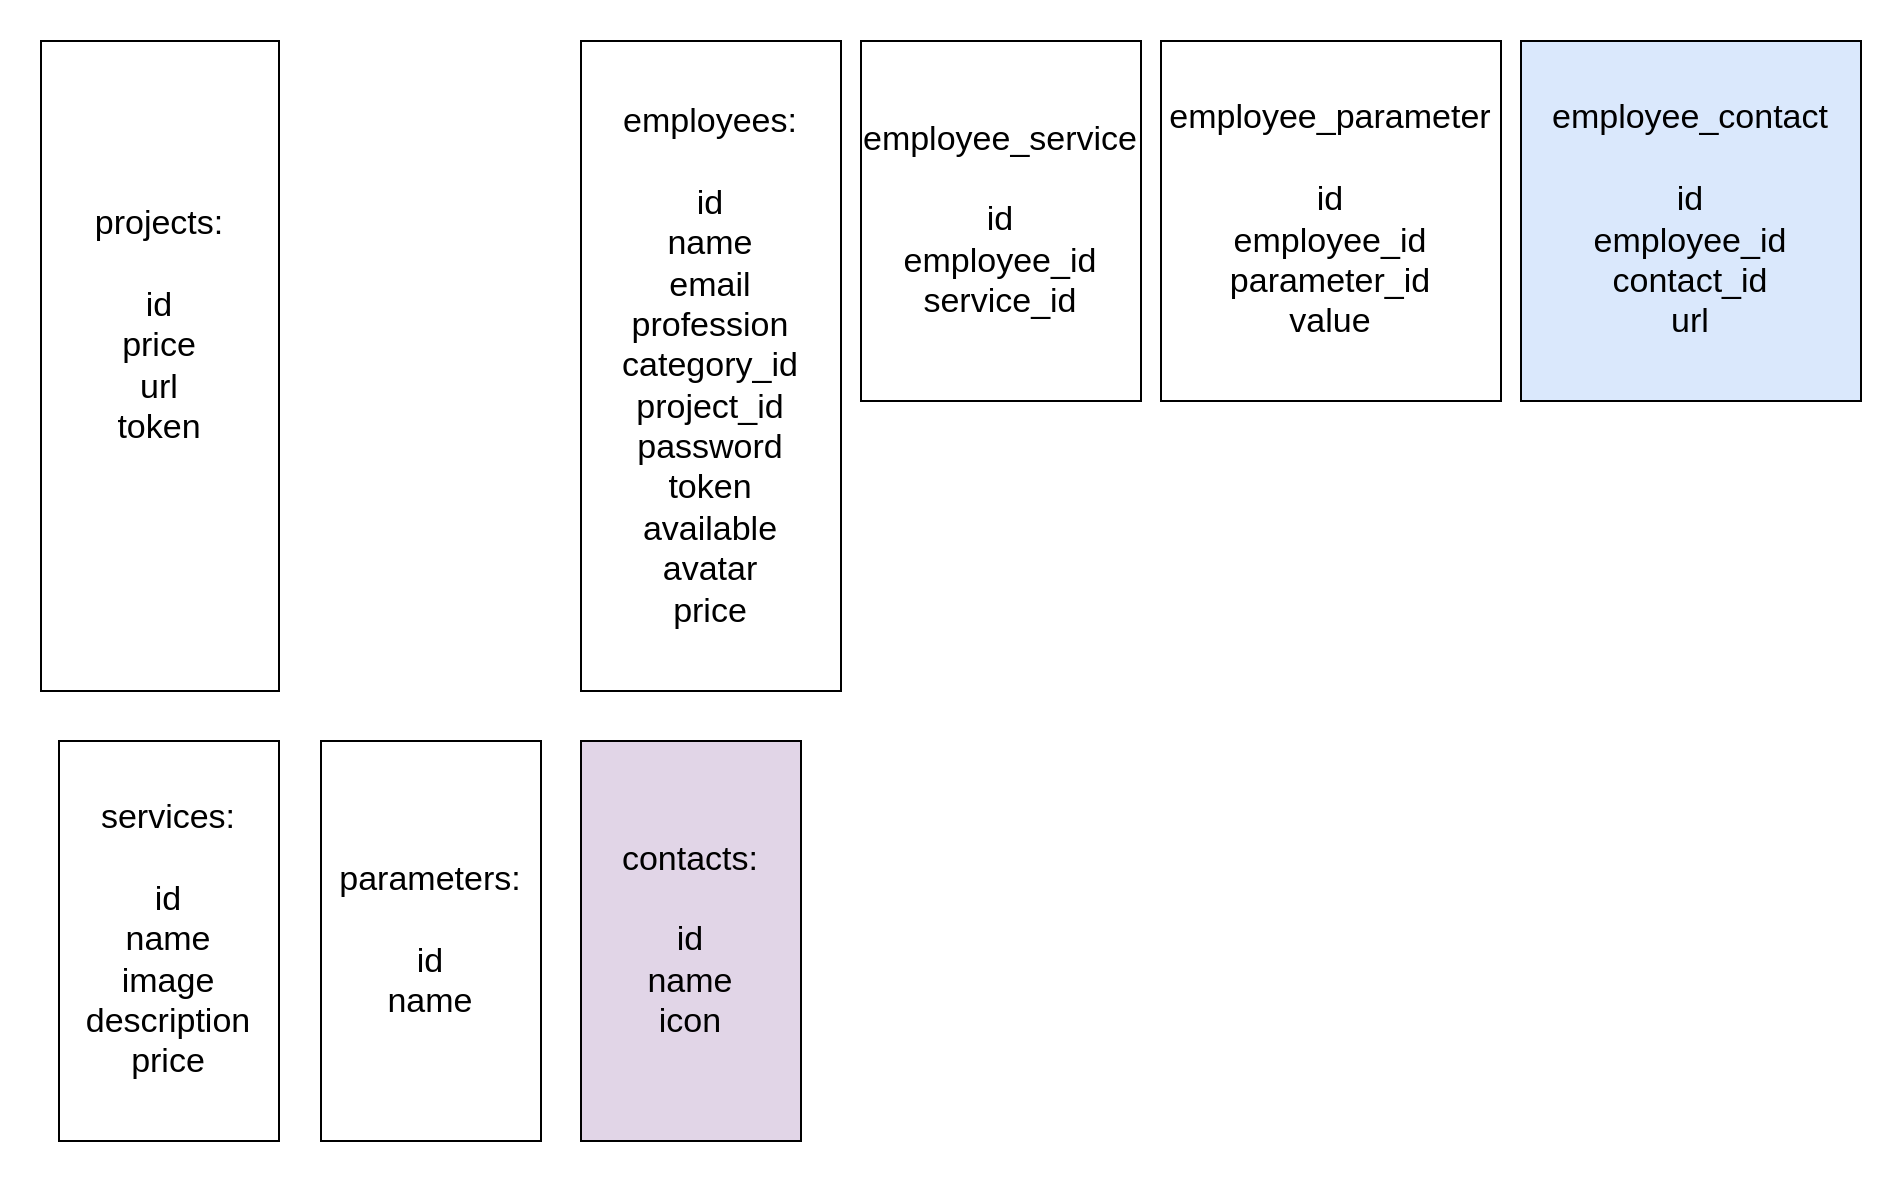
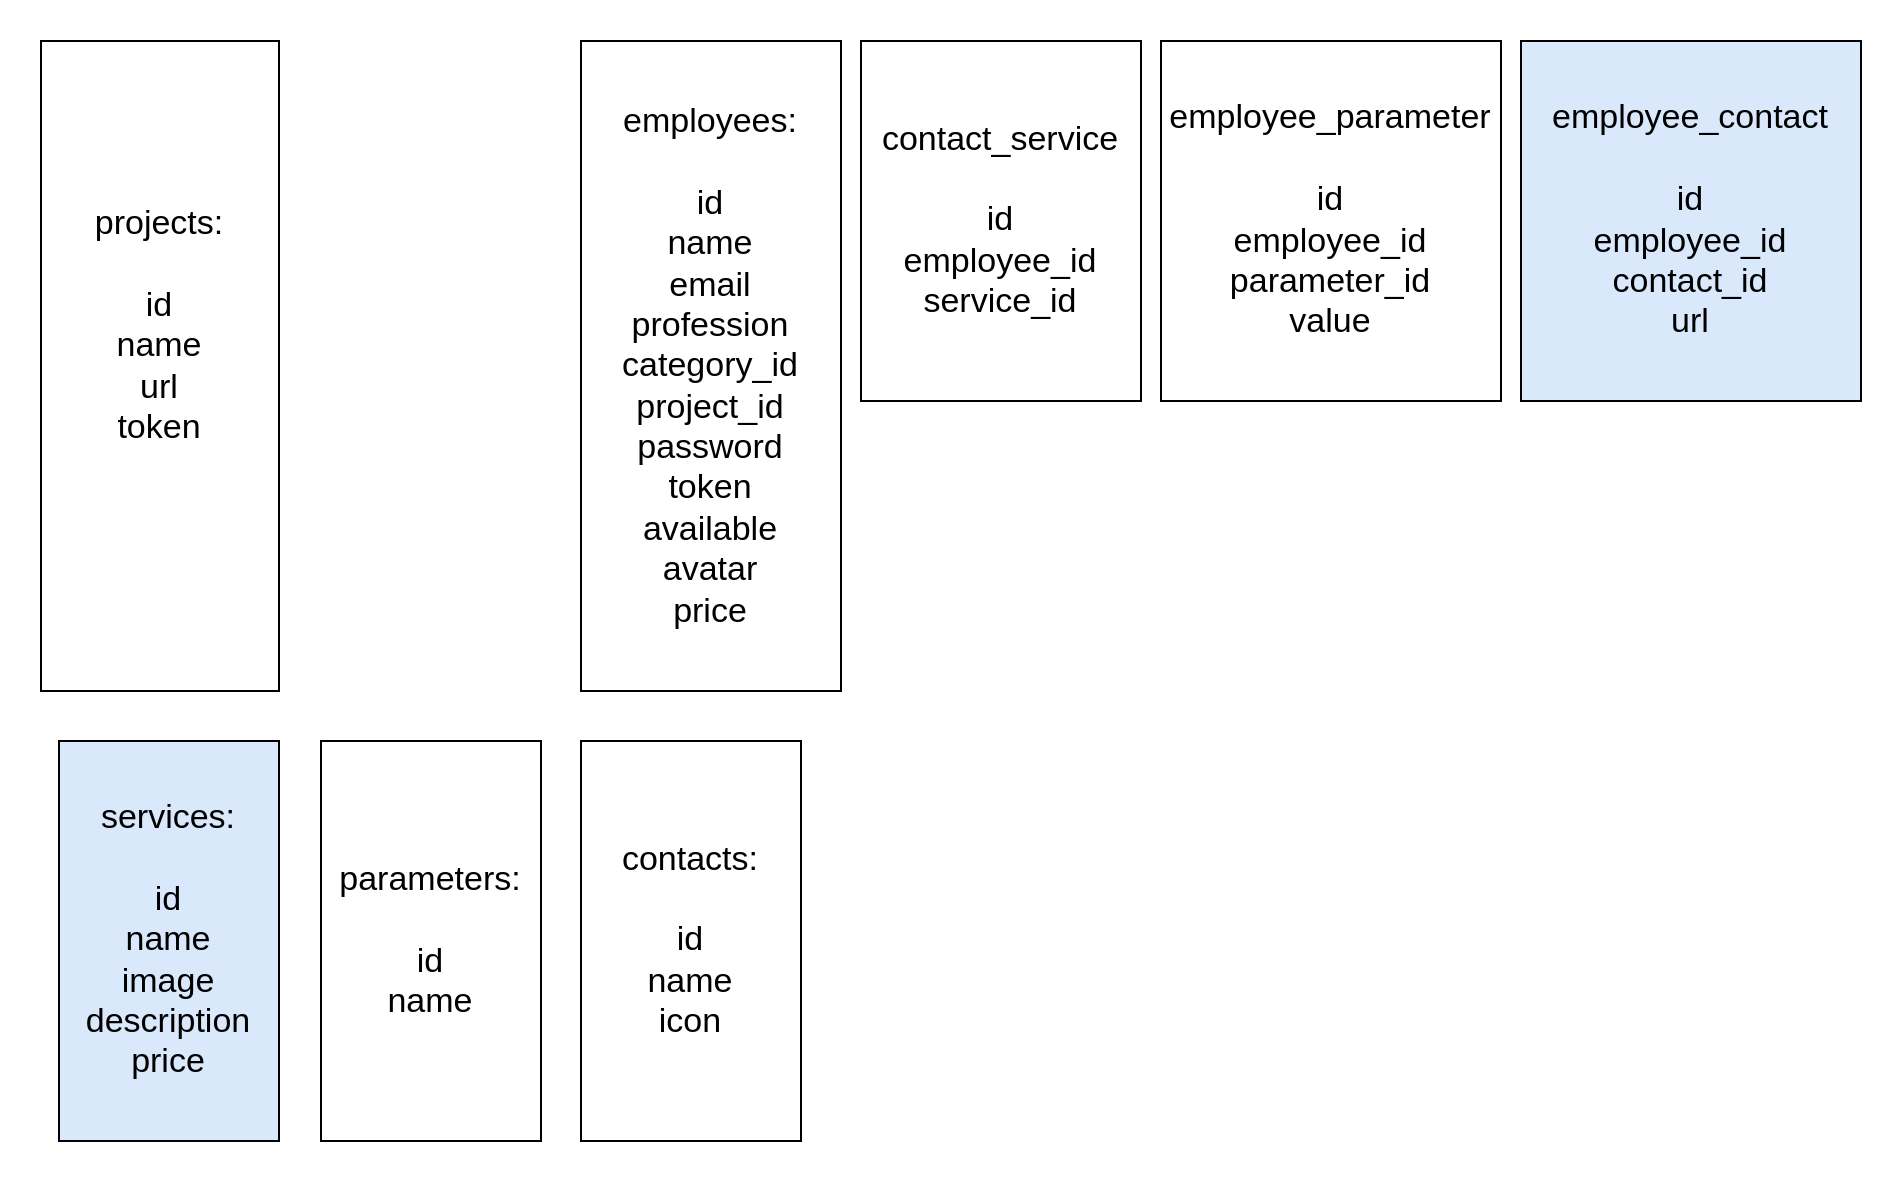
  <mxCell id="0" />
  <mxCell id="1" parent="0" />
- <mxCell id="2" value="&lt;font style=&quot;font-size: 17px;&quot;&gt;projects:&lt;br&gt;&lt;br&gt;id&lt;br&gt;price&lt;br&gt;url&lt;br&gt;token&lt;br&gt;&lt;br&gt;&lt;br&gt;&lt;/font&gt;" style="rounded=0;whiteSpace=wrap;html=1;" vertex="1" parent="1"><mxGeometry y="20" width="119" height="325" as="geometry" x="20" /></mxCell>
+ <mxCell id="2" value="&lt;font style=&quot;font-size: 17px;&quot;&gt;projects:&lt;br&gt;&lt;br&gt;id&lt;br&gt;name&lt;br&gt;url&lt;br&gt;token&lt;br&gt;&lt;br&gt;&lt;br&gt;&lt;/font&gt;" style="rounded=0;whiteSpace=wrap;html=1;" vertex="1" parent="1"><mxGeometry y="20" width="119" height="325" as="geometry" x="20" /></mxCell>
  <mxCell id="3" value="employees:&lt;br&gt;&lt;br&gt;id&lt;br&gt;name&lt;br&gt;email&lt;br&gt;profession&lt;br&gt;category_id&lt;br&gt;project_id&lt;br&gt;password&lt;br&gt;token&lt;br&gt;available&lt;br&gt;avatar&lt;br&gt;price" style="rounded=0;whiteSpace=wrap;html=1;fontSize=17;" vertex="1" parent="1"><mxGeometry x="290" y="20" width="130" height="325" as="geometry" /></mxCell>
- <mxCell id="4" value="services:&lt;br&gt;&lt;br&gt;id&lt;br&gt;name&lt;br&gt;image&lt;br&gt;description&lt;br&gt;price" style="whiteSpace=wrap;html=1;fontSize=17;" vertex="1" parent="1"><mxGeometry x="29" y="370" width="110" height="200" as="geometry" /></mxCell>
+ <mxCell id="4" value="services:&lt;br&gt;&lt;br&gt;id&lt;br&gt;name&lt;br&gt;image&lt;br&gt;description&lt;br&gt;price" style="whiteSpace=wrap;html=1;fontSize=17;fillColor=#dae8fc;" vertex="1" parent="1"><mxGeometry x="29" y="370" width="110" height="200" as="geometry" /></mxCell>
  <mxCell id="5" value="parameters:&lt;br&gt;&lt;span style=&quot;color: rgba(0, 0, 0, 0); font-family: monospace; font-size: 0px; text-align: start;&quot;&gt;%3CmxGraphModel%3E%3Croot%3E%3CmxCell%20id%3D%220%22%2F%3E%3CmxCell%20id%3D%221%22%20parent%3D%220%22%2F%3E%3CmxCell%20id%3D%222%22%20value%3D%22services%3A%26lt%3Bbr%26gt%3B%26lt%3Bbr%26gt%3Bid%26lt%3Bbr%26gt%3Bname%26lt%3Bbr%26gt%3Bimage%26lt%3Bbr%26gt%3Bdescription%26lt%3Bbr%26gt%3Bprice%22%20style%3D%22whiteSpace%3Dwrap%3Bhtml%3D1%3BfontSize%3D17%3B%22%20vertex%3D%221%22%20parent%3D%221%22%3E%3CmxGeometry%20x%3D%229%22%20y%3D%22385%22%20width%3D%22110%22%20height%3D%22200%22%20as%3D%22geometry%22%2F%3E%3C%2FmxCell%3E%3C%2Froot%3E%3C%2FmxGraphModel%3E&lt;/span&gt;&lt;br&gt;id&lt;br&gt;name" style="whiteSpace=wrap;html=1;fontSize=17;" vertex="1" parent="1"><mxGeometry x="160" y="370" width="110" height="200" as="geometry" /></mxCell>
- <mxCell id="6" value="contacts:&lt;br&gt;&lt;br&gt;id&lt;br&gt;name&lt;br&gt;icon" style="whiteSpace=wrap;html=1;fontSize=17;fillColor=#e1d5e7;" vertex="1" parent="1"><mxGeometry x="290" y="370" width="110" height="200" as="geometry" /></mxCell>
- <mxCell id="7" value="employee_service&lt;br&gt;&lt;br&gt;id&lt;br&gt;employee_id&lt;br&gt;service_id" style="rounded=0;whiteSpace=wrap;html=1;fontSize=17;" vertex="1" parent="1"><mxGeometry x="430" y="20" width="140" height="180" as="geometry" /></mxCell>
+ <mxCell id="6" value="contacts:&lt;br&gt;&lt;br&gt;id&lt;br&gt;name&lt;br&gt;icon" style="whiteSpace=wrap;html=1;fontSize=17;" vertex="1" parent="1"><mxGeometry x="290" y="370" width="110" height="200" as="geometry" /></mxCell>
+ <mxCell id="7" value="contact_service&lt;br&gt;&lt;br&gt;id&lt;br&gt;employee_id&lt;br&gt;service_id" style="rounded=0;whiteSpace=wrap;html=1;fontSize=17;" vertex="1" parent="1"><mxGeometry x="430" y="20" width="140" height="180" as="geometry" /></mxCell>
  <mxCell id="8" value="employee_parameter&lt;br&gt;&lt;br&gt;id&lt;br&gt;employee_id&lt;br&gt;parameter_id&lt;br&gt;value" style="rounded=0;whiteSpace=wrap;html=1;fontSize=17;" vertex="1" parent="1"><mxGeometry x="580" y="20" width="170" height="180" as="geometry" /></mxCell>
  <mxCell id="9" value="employee_contact&lt;br&gt;&lt;br&gt;id&lt;br&gt;employee_id&lt;br&gt;contact_id&lt;br&gt;url" style="rounded=0;whiteSpace=wrap;html=1;fontSize=17;fillColor=#dae8fc;" vertex="1" parent="1"><mxGeometry x="760" y="20" width="170" height="180" as="geometry" /></mxCell>
